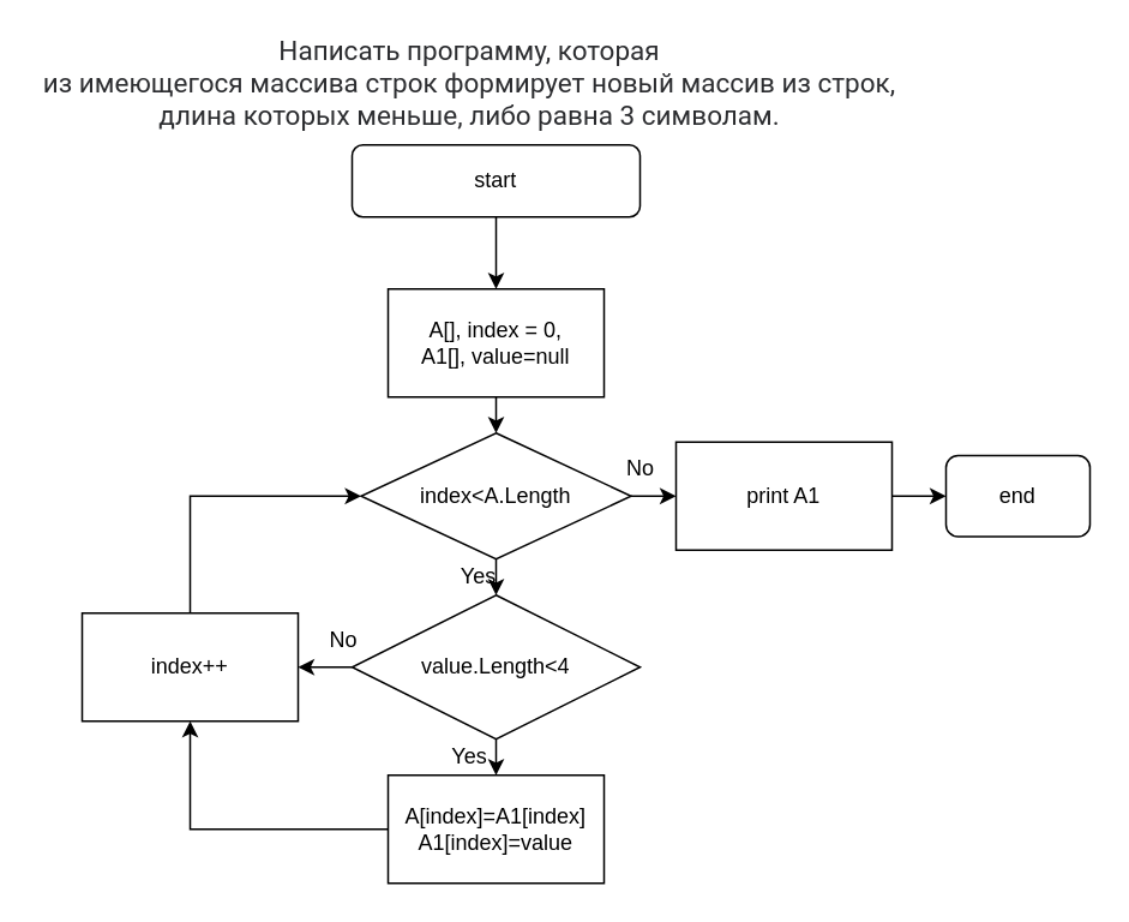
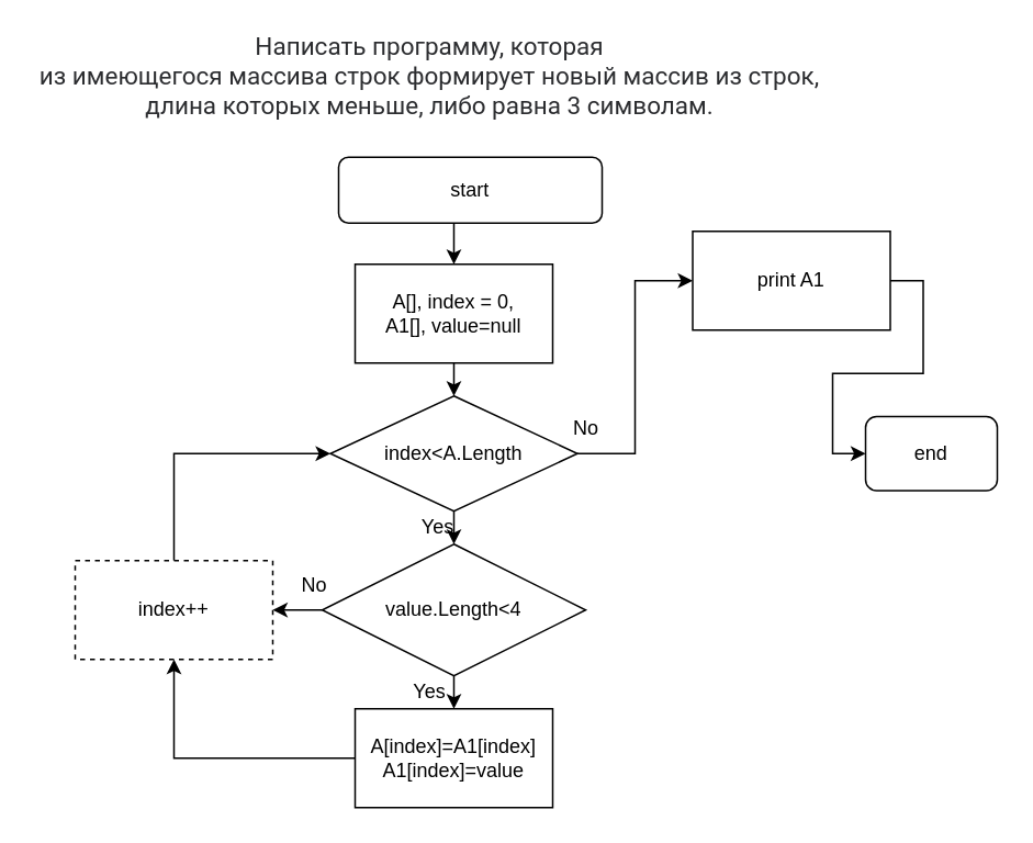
  <mxCell id="0" />
  <mxCell id="1" parent="0" />
  <mxCell id="2" style="edgeStyle=orthogonalEdgeStyle;rounded=0;orthogonalLoop=1;jettySize=auto;html=1;exitX=0.5;exitY=1;exitDx=0;exitDy=0;entryX=0.5;entryY=0;entryDx=0;entryDy=0;" edge="1" parent="1" source="3" target="5"><mxGeometry relative="1" as="geometry" /></mxCell>
- <mxCell id="3" value="start" style="rounded=1;whiteSpace=wrap;html=1;" vertex="1" parent="1"><mxGeometry x="195" width="160" height="40" as="geometry" y="80" /></mxCell>
+ <mxCell id="3" value="start" style="rounded=1;whiteSpace=wrap;html=1;" vertex="1" parent="1"><mxGeometry x="205" y="95" width="160" height="40" as="geometry" /></mxCell>
  <mxCell id="4" style="edgeStyle=orthogonalEdgeStyle;rounded=0;orthogonalLoop=1;jettySize=auto;html=1;exitX=0.5;exitY=1;exitDx=0;exitDy=0;entryX=0.5;entryY=0;entryDx=0;entryDy=0;" edge="1" parent="1" source="5" target="17"><mxGeometry relative="1" as="geometry" /></mxCell>
  <mxCell id="5" value="A[], index = 0,&lt;br&gt;A1[], value=null" style="rounded=0;whiteSpace=wrap;html=1;" vertex="1" parent="1"><mxGeometry x="215" y="160" width="120" height="60" as="geometry" /></mxCell>
  <mxCell id="6" style="edgeStyle=orthogonalEdgeStyle;rounded=0;orthogonalLoop=1;jettySize=auto;html=1;exitX=0.5;exitY=1;exitDx=0;exitDy=0;entryX=0.5;entryY=0;entryDx=0;entryDy=0;" edge="1" parent="1" source="8" target="12"><mxGeometry relative="1" as="geometry" /></mxCell>
  <mxCell id="7" style="edgeStyle=orthogonalEdgeStyle;rounded=0;orthogonalLoop=1;jettySize=auto;html=1;exitX=0;exitY=0.5;exitDx=0;exitDy=0;entryX=1;entryY=0.5;entryDx=0;entryDy=0;" edge="1" parent="1" source="8" target="20"><mxGeometry relative="1" as="geometry" /></mxCell>
  <mxCell id="8" value="value.Length&amp;lt;4" style="rhombus;whiteSpace=wrap;html=1;" vertex="1" parent="1"><mxGeometry x="195" y="330" width="160" height="80" as="geometry" /></mxCell>
  <mxCell id="9" style="edgeStyle=orthogonalEdgeStyle;rounded=0;orthogonalLoop=1;jettySize=auto;html=1;exitX=1;exitY=0.5;exitDx=0;exitDy=0;entryX=0;entryY=0.5;entryDx=0;entryDy=0;" edge="1" parent="1" source="10" target="18"><mxGeometry relative="1" as="geometry" /></mxCell>
- <mxCell id="10" value="&lt;span&gt;print A1&lt;/span&gt;" style="rounded=0;whiteSpace=wrap;html=1;" vertex="1" parent="1"><mxGeometry x="375" y="245" width="120" height="60" as="geometry" /></mxCell>
+ <mxCell id="10" value="&lt;span&gt;print A1&lt;/span&gt;" style="rounded=0;whiteSpace=wrap;html=1;" vertex="1" parent="1"><mxGeometry x="420" y="140" width="120" height="60" as="geometry" /></mxCell>
  <mxCell id="11" style="edgeStyle=orthogonalEdgeStyle;rounded=0;orthogonalLoop=1;jettySize=auto;html=1;exitX=0;exitY=0.5;exitDx=0;exitDy=0;entryX=0.5;entryY=1;entryDx=0;entryDy=0;" edge="1" parent="1" source="12" target="20"><mxGeometry relative="1" as="geometry" /></mxCell>
  <mxCell id="12" value="A[index]=A1[index]&lt;br&gt;A1[index]=value" style="rounded=0;whiteSpace=wrap;html=1;" vertex="1" parent="1"><mxGeometry x="215" y="430" width="120" height="60" as="geometry" /></mxCell>
  <mxCell id="13" value="Yes" style="text;html=1;align=center;verticalAlign=middle;resizable=0;points=[];autosize=1;" vertex="1" parent="1"><mxGeometry x="245" y="410" width="30" height="20" as="geometry" /></mxCell>
  <mxCell id="14" value="No" style="text;html=1;align=center;verticalAlign=middle;resizable=0;points=[];autosize=1;" vertex="1" parent="1"><mxGeometry x="175" y="345" width="30" height="20" as="geometry" /></mxCell>
  <mxCell id="15" style="edgeStyle=orthogonalEdgeStyle;rounded=0;orthogonalLoop=1;jettySize=auto;html=1;exitX=0.5;exitY=1;exitDx=0;exitDy=0;entryX=0.5;entryY=0;entryDx=0;entryDy=0;" edge="1" parent="1" source="17" target="8"><mxGeometry relative="1" as="geometry" /></mxCell>
  <mxCell id="16" style="edgeStyle=orthogonalEdgeStyle;rounded=0;orthogonalLoop=1;jettySize=auto;html=1;exitX=1;exitY=0.5;exitDx=0;exitDy=0;entryX=0;entryY=0.5;entryDx=0;entryDy=0;" edge="1" parent="1" source="17" target="10"><mxGeometry relative="1" as="geometry" /></mxCell>
  <mxCell id="17" value="index&amp;lt;A.Length" style="rhombus;whiteSpace=wrap;html=1;" vertex="1" parent="1"><mxGeometry x="200" y="240" width="150" height="70" as="geometry" /></mxCell>
  <mxCell id="18" value="end" style="rounded=1;whiteSpace=wrap;html=1;" vertex="1" parent="1"><mxGeometry x="525" y="252.5" width="80" height="45" as="geometry" /></mxCell>
  <mxCell id="19" style="edgeStyle=orthogonalEdgeStyle;rounded=0;orthogonalLoop=1;jettySize=auto;html=1;exitX=0.5;exitY=0;exitDx=0;exitDy=0;entryX=0;entryY=0.5;entryDx=0;entryDy=0;" edge="1" parent="1" source="20" target="17"><mxGeometry relative="1" as="geometry" /></mxCell>
- <mxCell id="20" value="index++" style="rounded=0;whiteSpace=wrap;html=1;" vertex="1" parent="1"><mxGeometry x="45" y="340" width="120" height="60" as="geometry" /></mxCell>
+ <mxCell id="20" value="index++" style="rounded=0;whiteSpace=wrap;html=1;dashed=1;" vertex="1" parent="1"><mxGeometry x="45" y="340" width="120" height="60" as="geometry" /></mxCell>
  <mxCell id="21" value="Yes" style="text;html=1;align=center;verticalAlign=middle;resizable=0;points=[];autosize=1;" vertex="1" parent="1"><mxGeometry x="250" y="310" width="30" height="20" as="geometry" /></mxCell>
  <mxCell id="22" value="No" style="text;html=1;align=center;verticalAlign=middle;resizable=0;points=[];autosize=1;" vertex="1" parent="1"><mxGeometry x="340" y="250" width="30" height="20" as="geometry" /></mxCell>
  <mxCell id="23" value="&lt;span style=&quot;color: rgb(44 , 45 , 48) ; font-family: &amp;#34;roboto&amp;#34; , &amp;#34;san francisco&amp;#34; , &amp;#34;helvetica neue&amp;#34; , &amp;#34;helvetica&amp;#34; , &amp;#34;arial&amp;#34; ; font-size: 15px ; background-color: rgb(255 , 255 , 255)&quot;&gt;Написать программу, которая &lt;br&gt;из имеющегося массива строк формирует новый массив из строк, &lt;br&gt;длина которых меньше, либо равна 3 символам.&lt;/span&gt;" style="text;html=1;align=center;verticalAlign=middle;resizable=0;points=[];autosize=1;" vertex="1" parent="1"><mxGeometry x="20" y="20" width="480" height="50" as="geometry" /></mxCell>
